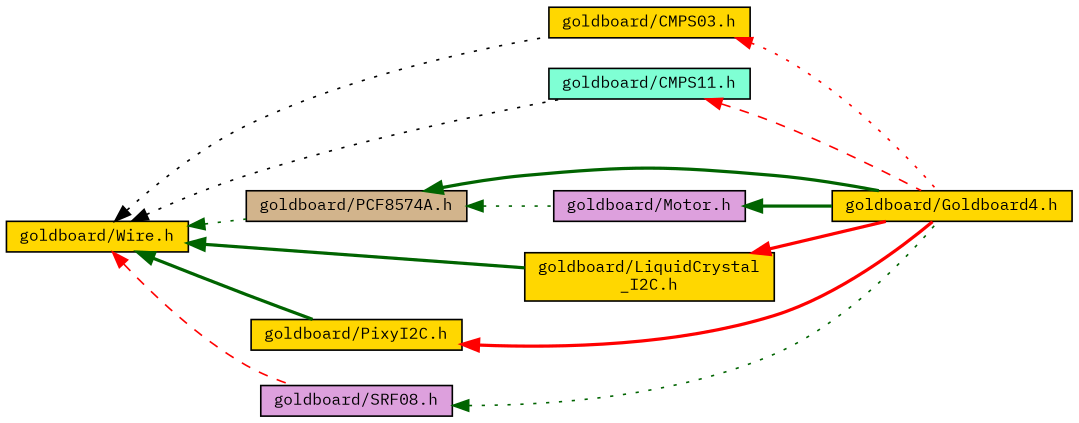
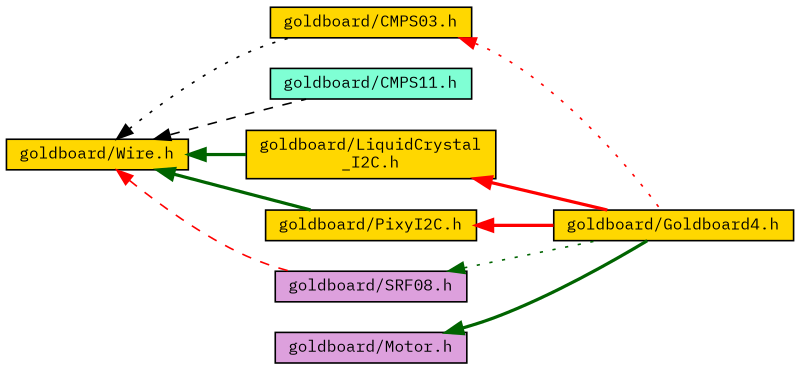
  digraph {
    fontname="IBM Plex Mono"
    rankdir=LR
    node [color=black fillcolor=gold fontname="IBM Plex Mono" fontsize=10 shape=record style=filled]
    edge [color=darkgreen dir=back fontname="IBM Plex Mono" fontsize=10 labelfontname=Helvetica labelfontsize=10 style=dotted]
    n1 [fontcolor=black height=0.2 label="goldboard/Wire.h" width=0.4]
    n2 [height=0.2 label="goldboard/CMPS03.h" width=0.4]
    n3 [fillcolor=aquamarine height=0.2 label="goldboard/CMPS11.h" width=0.4]
-   n4 [fillcolor=tan height=0.2 label="goldboard/PCF8574A.h" width=0.4]
    n5 [height=0.2 label="goldboard/LiquidCrystal\l_I2C.h" width=0.4]
    n6 [height=0.2 label="goldboard/PixyI2C.h" width=0.4]
    n7 [fillcolor=plum height=0.2 label="goldboard/SRF08.h" width=0.4]
    n8 [height=0.2 label="goldboard/Goldboard4.h" width=0.4]
    n9 [fillcolor=plum height=0.2 label="goldboard/Motor.h" width=0.4]
    n1 -> n2 [color=black]
-   n1 -> n3 [color=black]
-   n1 -> n4
+   n1 -> n3 [color=black style=dashed]
    n1 -> n5 [style=bold]
    n1 -> n6 [style=bold]
    n1 -> n7 [color=red style=dashed]
    n2 -> n8 [color=red]
-   n3 -> n8 [color=red style=dashed]
-   n4 -> n8 [style=bold]
-   n4 -> n9
    n5 -> n8 [color=red style=bold]
    n6 -> n8 [color=red style=bold]
    n7 -> n8
    n9 -> n8 [style=bold]
  }
